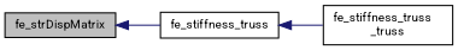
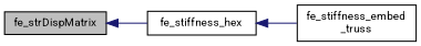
  digraph {
    fontname=Roboto
    rankdir=LR
    node [color=black fillcolor=white fontname=Roboto fontsize=10 shape=record style=filled]
    edge [color=midnightblue dir=back fontname=Roboto fontsize=10 labelfontname=Helvetica labelfontsize=10 style=solid]
    n1 [fillcolor=grey75 fontcolor=black height=0.2 label=fe_strDispMatrix width=0.4]
-   n2 [height=0.2 label=fe_stiffness_truss width=0.4]
-   n3 [height=0.2 label="fe_stiffness_truss\l_truss" width=0.4]
+   n2 [height=0.2 label=fe_stiffness_hex width=0.4]
+   n3 [height=0.2 label="fe_stiffness_embed\l_truss" width=0.4]
    n1 -> n2
    n2 -> n3
  }
